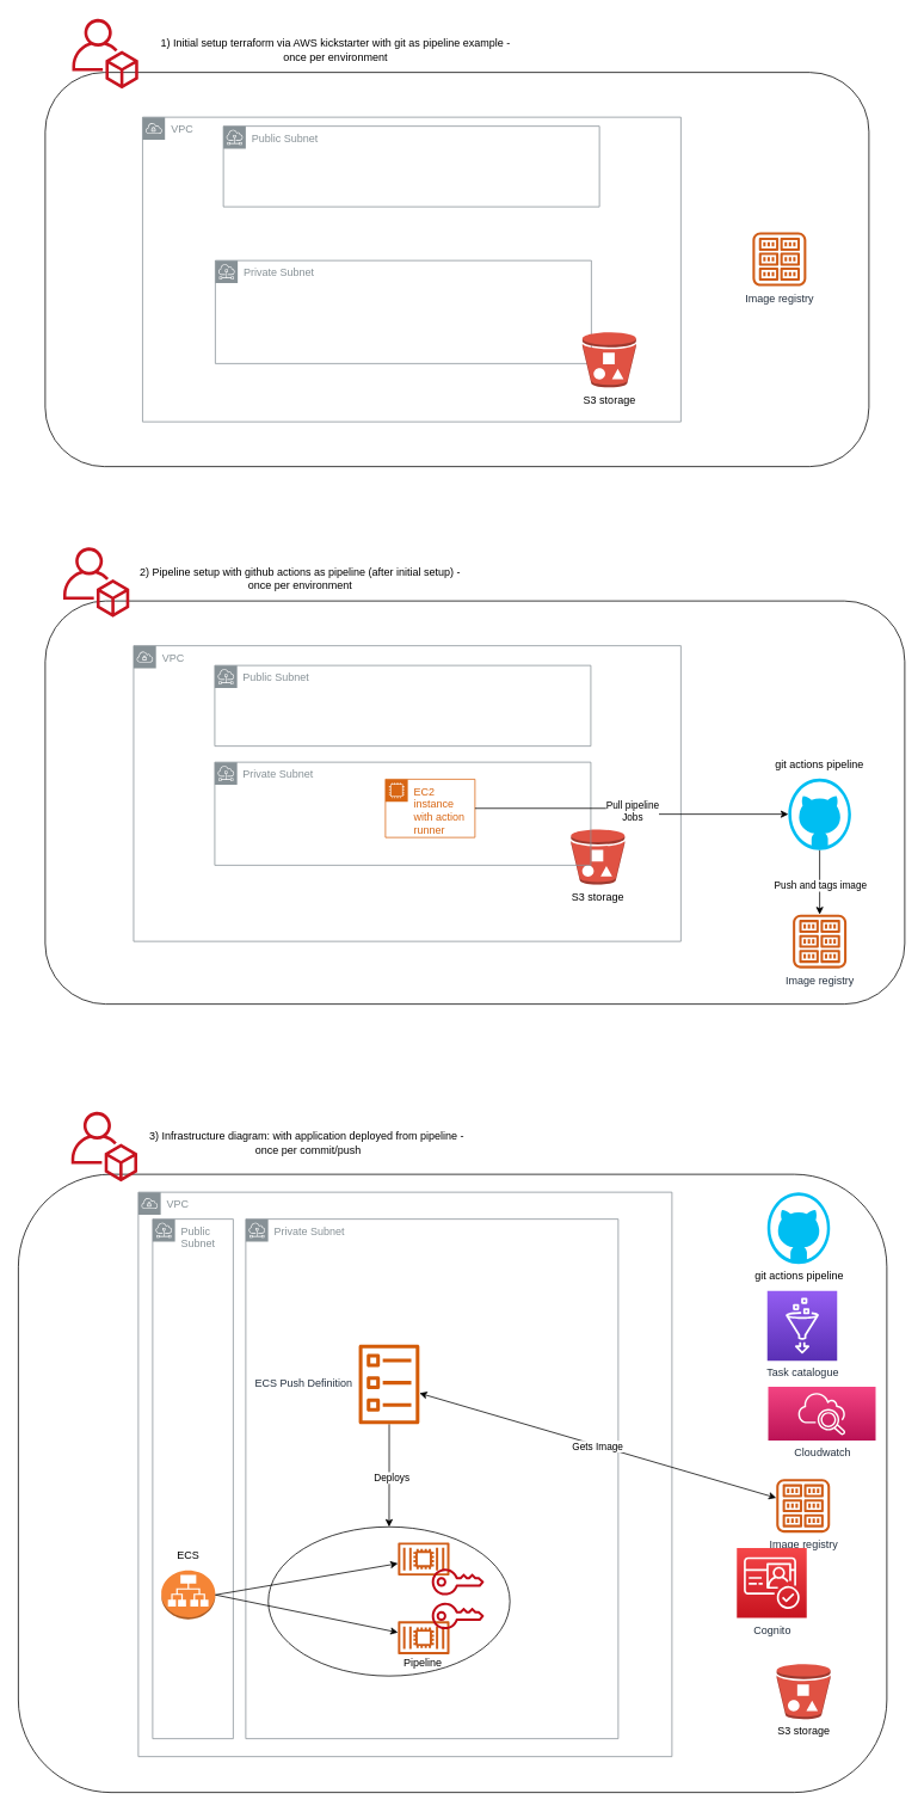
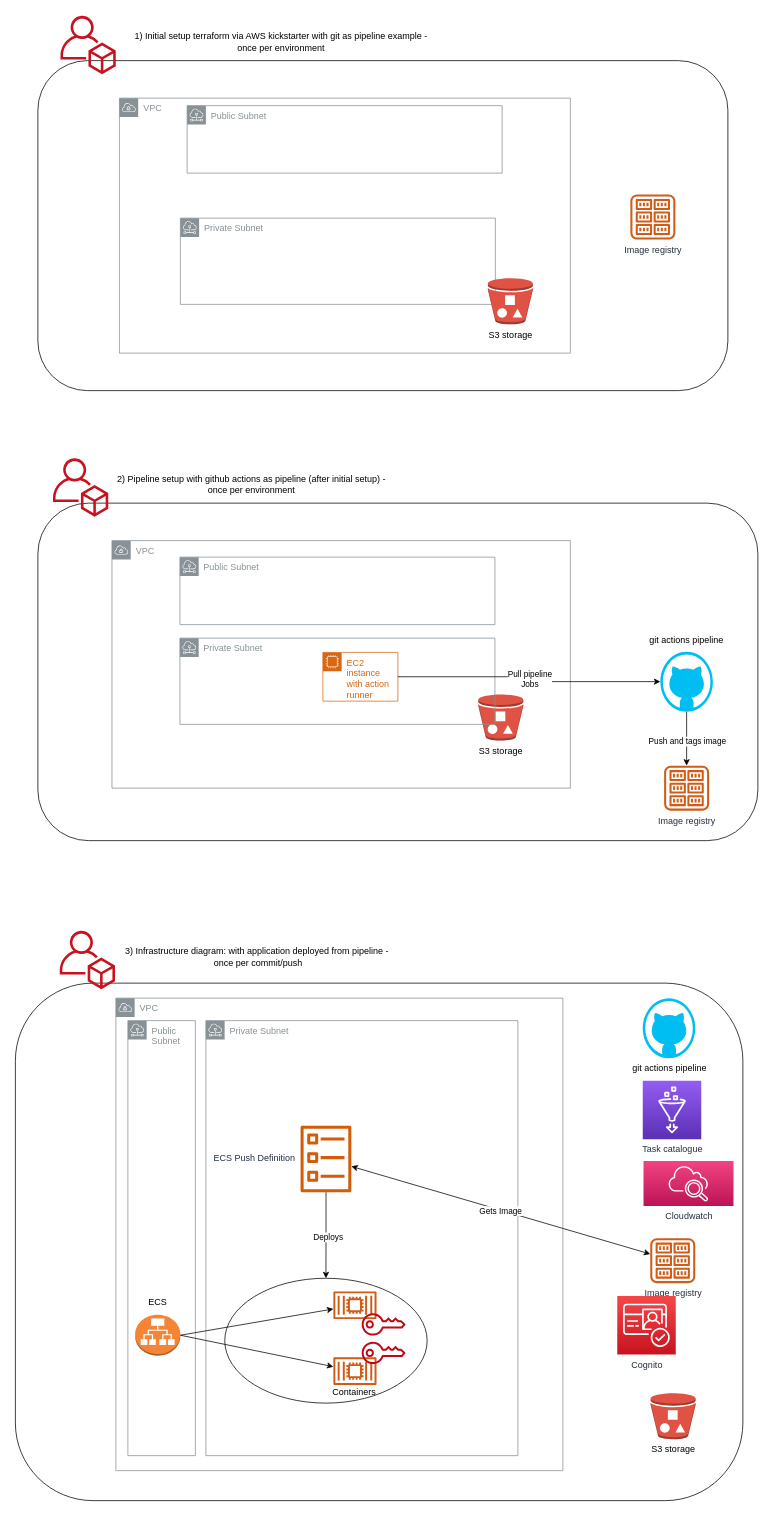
  <mxCell id="0" />
  <mxCell id="1" parent="0" />
  <mxCell id="2" value="" style="rounded=1;whiteSpace=wrap;html=1;" parent="1" vertex="1"><mxGeometry x="20" y="1310" width="970" height="690" as="geometry" /></mxCell>
  <mxCell id="3" value="VPC" style="outlineConnect=0;gradientColor=none;html=1;whiteSpace=wrap;fontSize=12;fontStyle=0;shape=mxgraph.aws4.group;grIcon=mxgraph.aws4.group_vpc;strokeColor=#879196;fillColor=none;verticalAlign=top;align=left;spacingLeft=30;fontColor=#879196;dashed=0;" parent="1" vertex="1"><mxGeometry x="154" y="1330" width="596" height="630" as="geometry" /></mxCell>
  <mxCell id="4" value="Private Subnet" style="outlineConnect=0;gradientColor=none;html=1;whiteSpace=wrap;fontSize=12;fontStyle=0;shape=mxgraph.aws4.group;grIcon=mxgraph.aws4.group_subnet;strokeColor=#879196;fillColor=none;verticalAlign=top;align=left;spacingLeft=30;fontColor=#879196;dashed=0;" parent="1" vertex="1"><mxGeometry x="274" y="1360" width="416" height="580" as="geometry" /></mxCell>
  <mxCell id="5" value="" style="group" parent="1" vertex="1" connectable="0"><mxGeometry x="324" y="1620" width="380" height="250" as="geometry" /></mxCell>
  <mxCell id="6" value="" style="group" parent="5" vertex="1" connectable="0"><mxGeometry x="5.04" y="10" width="355.96" height="240" as="geometry" /></mxCell>
  <mxCell id="7" value="" style="ellipse;whiteSpace=wrap;html=1;" parent="6" vertex="1"><mxGeometry x="-29.86" y="73.5" width="269.86" height="166.5" as="geometry" /></mxCell>
  <mxCell id="8" value="" style="outlineConnect=0;fontColor=#232F3E;gradientColor=none;fillColor=#D05C17;strokeColor=none;dashed=0;verticalLabelPosition=bottom;verticalAlign=top;align=center;html=1;fontSize=12;fontStyle=0;aspect=fixed;pointerEvents=1;shape=mxgraph.aws4.container_2;" parent="6" vertex="1"><mxGeometry x="114.919" y="178.876" width="57.602" height="36.925" as="geometry" /></mxCell>
  <mxCell id="9" value="" style="outlineConnect=0;fontColor=#232F3E;gradientColor=none;fillColor=#D05C17;strokeColor=none;dashed=0;verticalLabelPosition=bottom;verticalAlign=top;align=center;html=1;fontSize=12;fontStyle=0;aspect=fixed;pointerEvents=1;shape=mxgraph.aws4.container_2;" parent="6" vertex="1"><mxGeometry x="114.922" y="91.046" width="57.602" height="36.925" as="geometry" /></mxCell>
  <mxCell id="10" value="" style="sketch=0;outlineConnect=0;fontColor=#232F3E;gradientColor=none;fillColor=#BF0816;strokeColor=none;dashed=0;verticalLabelPosition=bottom;verticalAlign=top;align=center;html=1;fontSize=12;fontStyle=0;aspect=fixed;pointerEvents=1;shape=mxgraph.aws4.addon;" parent="6" vertex="1"><mxGeometry x="152.71" y="120" width="58.5" height="30" as="geometry" /></mxCell>
  <mxCell id="11" value="" style="sketch=0;outlineConnect=0;fontColor=#232F3E;gradientColor=none;fillColor=#BF0816;strokeColor=none;dashed=0;verticalLabelPosition=bottom;verticalAlign=top;align=center;html=1;fontSize=12;fontStyle=0;aspect=fixed;pointerEvents=1;shape=mxgraph.aws4.addon;" parent="6" vertex="1"><mxGeometry x="152.71" y="158" width="58.5" height="30" as="geometry" /></mxCell>
- <mxCell id="12" value="Pipeline" style="text;html=1;strokeColor=none;fillColor=none;align=center;verticalAlign=middle;whiteSpace=wrap;rounded=0;" parent="6" vertex="1"><mxGeometry x="112.52" y="210" width="60" height="30" as="geometry" /></mxCell>
+ <mxCell id="12" value="Containers" style="text;html=1;strokeColor=none;fillColor=none;align=center;verticalAlign=middle;whiteSpace=wrap;rounded=0;" parent="6" vertex="1"><mxGeometry x="112.52" y="210" width="60" height="30" as="geometry" /></mxCell>
  <mxCell id="13" value="" style="rounded=1;whiteSpace=wrap;html=1;" parent="1" vertex="1"><mxGeometry x="50" y="80" width="920" height="440" as="geometry" /></mxCell>
  <mxCell id="14" value="" style="outlineConnect=0;fontColor=#232F3E;gradientColor=none;fillColor=#C7131F;strokeColor=none;dashed=0;verticalLabelPosition=bottom;verticalAlign=top;align=center;html=1;fontSize=12;fontStyle=0;aspect=fixed;pointerEvents=1;shape=mxgraph.aws4.organizations_account;" parent="1" vertex="1"><mxGeometry x="80" y="20" width="74" height="78" as="geometry" /></mxCell>
  <mxCell id="15" value="VPC" style="outlineConnect=0;gradientColor=none;html=1;whiteSpace=wrap;fontSize=12;fontStyle=0;shape=mxgraph.aws4.group;grIcon=mxgraph.aws4.group_vpc;strokeColor=#879196;fillColor=none;verticalAlign=top;align=left;spacingLeft=30;fontColor=#879196;dashed=0;" parent="1" vertex="1"><mxGeometry x="158.75" y="130" width="601.25" height="340" as="geometry" /></mxCell>
  <mxCell id="16" value="1) Initial setup terraform via AWS kickstarter with git as pipeline example - &lt;br&gt;once per environment" style="text;html=1;strokeColor=none;fillColor=none;align=center;verticalAlign=middle;whiteSpace=wrap;rounded=0;" parent="1" vertex="1"><mxGeometry x="158.75" y="35" width="431.25" height="40" as="geometry" /></mxCell>
  <mxCell id="17" value="Image registry" style="outlineConnect=0;fontColor=#232F3E;gradientColor=none;fillColor=#D05C17;strokeColor=none;dashed=0;verticalLabelPosition=bottom;verticalAlign=top;align=center;html=1;fontSize=12;fontStyle=0;aspect=fixed;pointerEvents=1;shape=mxgraph.aws4.registry;" parent="1" vertex="1"><mxGeometry x="840" y="258.5" width="60" height="60" as="geometry" /></mxCell>
  <mxCell id="18" value="Private Subnet" style="outlineConnect=0;gradientColor=none;html=1;whiteSpace=wrap;fontSize=12;fontStyle=0;shape=mxgraph.aws4.group;grIcon=mxgraph.aws4.group_subnet;strokeColor=#879196;fillColor=none;verticalAlign=top;align=left;spacingLeft=30;fontColor=#879196;dashed=0;" parent="1" vertex="1"><mxGeometry x="240" y="290" width="420" height="115" as="geometry" /></mxCell>
  <mxCell id="19" value="" style="outlineConnect=0;fontColor=#232F3E;gradientColor=none;fillColor=#C7131F;strokeColor=none;dashed=0;verticalLabelPosition=bottom;verticalAlign=top;align=center;html=1;fontSize=12;fontStyle=0;aspect=fixed;pointerEvents=1;shape=mxgraph.aws4.organizations_account;" parent="1" vertex="1"><mxGeometry x="79" y="1240" width="74" height="78" as="geometry" /></mxCell>
  <mxCell id="20" value="3) Infrastructure diagram: with application deployed from pipeline -&amp;nbsp;&lt;br&gt;once per commit/push" style="text;html=1;strokeColor=none;fillColor=none;align=center;verticalAlign=middle;whiteSpace=wrap;rounded=0;" parent="1" vertex="1"><mxGeometry x="157.75" y="1255" width="372" height="40" as="geometry" /></mxCell>
  <mxCell id="21" value="Image registry" style="outlineConnect=0;fontColor=#232F3E;gradientColor=none;fillColor=#D05C17;strokeColor=none;dashed=0;verticalLabelPosition=bottom;verticalAlign=top;align=center;html=1;fontSize=12;fontStyle=0;aspect=fixed;pointerEvents=1;shape=mxgraph.aws4.registry;" parent="1" vertex="1"><mxGeometry x="866.5" y="1650" width="60" height="60" as="geometry" /></mxCell>
  <mxCell id="22" value="S3 storage" style="outlineConnect=0;dashed=0;verticalLabelPosition=bottom;verticalAlign=top;align=center;html=1;shape=mxgraph.aws3.bucket_with_objects;fillColor=#E05243;gradientColor=none;" parent="1" vertex="1"><mxGeometry x="650" y="370" width="60" height="61.5" as="geometry" /></mxCell>
  <mxCell id="23" value="git actions pipeline" style="verticalLabelPosition=bottom;html=1;verticalAlign=top;align=center;strokeColor=none;fillColor=#00BEF2;shape=mxgraph.azure.github_code;pointerEvents=1;" parent="1" vertex="1"><mxGeometry x="856.5" y="1330" width="70" height="80" as="geometry" /></mxCell>
  <mxCell id="24" value="Public Subnet" style="outlineConnect=0;gradientColor=none;html=1;whiteSpace=wrap;fontSize=12;fontStyle=0;shape=mxgraph.aws4.group;grIcon=mxgraph.aws4.group_subnet;strokeColor=#879196;fillColor=none;verticalAlign=top;align=left;spacingLeft=30;fontColor=#879196;dashed=0;" parent="1" vertex="1"><mxGeometry x="249" y="140" width="420" height="90" as="geometry" /></mxCell>
  <mxCell id="25" value="Public Subnet" style="outlineConnect=0;gradientColor=none;html=1;whiteSpace=wrap;fontSize=12;fontStyle=0;shape=mxgraph.aws4.group;grIcon=mxgraph.aws4.group_subnet;strokeColor=#879196;fillColor=none;verticalAlign=top;align=left;spacingLeft=30;fontColor=#879196;dashed=0;" parent="1" vertex="1"><mxGeometry x="170" y="1360" width="90" height="580" as="geometry" /></mxCell>
  <mxCell id="26" value="" style="rounded=1;whiteSpace=wrap;html=1;" parent="1" vertex="1"><mxGeometry x="50" y="670" width="960" height="450" as="geometry" /></mxCell>
  <mxCell id="27" value="" style="outlineConnect=0;fontColor=#232F3E;gradientColor=none;fillColor=#C7131F;strokeColor=none;dashed=0;verticalLabelPosition=bottom;verticalAlign=top;align=center;html=1;fontSize=12;fontStyle=0;aspect=fixed;pointerEvents=1;shape=mxgraph.aws4.organizations_account;" parent="1" vertex="1"><mxGeometry x="70" y="610" width="74" height="78" as="geometry" /></mxCell>
  <mxCell id="28" value="VPC" style="outlineConnect=0;gradientColor=none;html=1;whiteSpace=wrap;fontSize=12;fontStyle=0;shape=mxgraph.aws4.group;grIcon=mxgraph.aws4.group_vpc;strokeColor=#879196;fillColor=none;verticalAlign=top;align=left;spacingLeft=30;fontColor=#879196;dashed=0;" parent="1" vertex="1"><mxGeometry x="148.75" y="720" width="611.25" height="330" as="geometry" /></mxCell>
  <mxCell id="29" value="2) Pipeline setup with github actions as pipeline (after initial setup) - once per environment" style="text;html=1;strokeColor=none;fillColor=none;align=center;verticalAlign=middle;whiteSpace=wrap;rounded=0;" parent="1" vertex="1"><mxGeometry x="148.75" y="625" width="372" height="40" as="geometry" /></mxCell>
  <mxCell id="30" value="Image registry" style="outlineConnect=0;fontColor=#232F3E;gradientColor=none;fillColor=#D05C17;strokeColor=none;dashed=0;verticalLabelPosition=bottom;verticalAlign=top;align=center;html=1;fontSize=12;fontStyle=0;aspect=fixed;pointerEvents=1;shape=mxgraph.aws4.registry;" parent="1" vertex="1"><mxGeometry x="885" y="1020" width="60" height="60" as="geometry" /></mxCell>
  <mxCell id="31" value="S3 storage&lt;br&gt;" style="outlineConnect=0;dashed=0;verticalLabelPosition=bottom;verticalAlign=top;align=center;html=1;shape=mxgraph.aws3.bucket_with_objects;fillColor=#E05243;gradientColor=none;" parent="1" vertex="1"><mxGeometry x="637.25" y="925" width="60" height="61.5" as="geometry" /></mxCell>
  <mxCell id="32" value="" style="edgeStyle=orthogonalEdgeStyle;rounded=0;orthogonalLoop=1;jettySize=auto;html=1;" parent="1" source="34" target="30" edge="1"><mxGeometry relative="1" as="geometry" /></mxCell>
  <mxCell id="33" value="Push and tags image" style="edgeLabel;html=1;align=center;verticalAlign=middle;resizable=0;points=[];" parent="32" vertex="1" connectable="0"><mxGeometry x="-0.133" y="1" relative="1" as="geometry"><mxPoint x="-1" y="8" as="offset" /></mxGeometry></mxCell>
  <mxCell id="34" value="" style="verticalLabelPosition=bottom;html=1;verticalAlign=top;align=center;strokeColor=none;fillColor=#00BEF2;shape=mxgraph.azure.github_code;pointerEvents=1;" parent="1" vertex="1"><mxGeometry x="880" y="868" width="70" height="80" as="geometry" /></mxCell>
  <mxCell id="35" value="Private Subnet" style="outlineConnect=0;gradientColor=none;html=1;whiteSpace=wrap;fontSize=12;fontStyle=0;shape=mxgraph.aws4.group;grIcon=mxgraph.aws4.group_subnet;strokeColor=#879196;fillColor=none;verticalAlign=top;align=left;spacingLeft=30;fontColor=#879196;dashed=0;" parent="1" vertex="1"><mxGeometry x="239.38" y="850" width="420" height="115" as="geometry" /></mxCell>
  <mxCell id="36" value="EC2 instance with action runner" style="points=[[0,0],[0.25,0],[0.5,0],[0.75,0],[1,0],[1,0.25],[1,0.5],[1,0.75],[1,1],[0.75,1],[0.5,1],[0.25,1],[0,1],[0,0.75],[0,0.5],[0,0.25]];outlineConnect=0;gradientColor=none;html=1;whiteSpace=wrap;fontSize=12;fontStyle=0;shape=mxgraph.aws4.group;grIcon=mxgraph.aws4.group_ec2_instance_contents;strokeColor=#D86613;fillColor=none;verticalAlign=top;align=left;spacingLeft=30;fontColor=#D86613;dashed=0;" parent="1" vertex="1"><mxGeometry x="430" y="869" width="100" height="65" as="geometry" /></mxCell>
  <mxCell id="37" value="" style="endArrow=classic;html=1;rounded=0;edgeStyle=orthogonalEdgeStyle;entryX=0;entryY=0.5;entryDx=0;entryDy=0;entryPerimeter=0;exitX=1;exitY=0.5;exitDx=0;exitDy=0;" parent="1" source="36" target="34" edge="1"><mxGeometry x="-30" y="2570" as="geometry"><mxPoint x="530" y="810" as="sourcePoint" /><mxPoint x="630" y="810" as="targetPoint" /></mxGeometry></mxCell>
  <mxCell id="38" value="Pull pipeline&lt;br&gt;Jobs" style="edgeLabel;resizable=0;html=1;align=center;verticalAlign=middle;" parent="37" connectable="0" vertex="1"><mxGeometry relative="1" as="geometry" /></mxCell>
  <mxCell id="39" value="Public Subnet" style="outlineConnect=0;gradientColor=none;html=1;whiteSpace=wrap;fontSize=12;fontStyle=0;shape=mxgraph.aws4.group;grIcon=mxgraph.aws4.group_subnet;strokeColor=#879196;fillColor=none;verticalAlign=top;align=left;spacingLeft=30;fontColor=#879196;dashed=0;" parent="1" vertex="1"><mxGeometry x="239.38" y="742" width="420" height="90" as="geometry" /></mxCell>
  <mxCell id="40" value="Cognito" style="sketch=0;points=[[0,0,0],[0.25,0,0],[0.5,0,0],[0.75,0,0],[1,0,0],[0,1,0],[0.25,1,0],[0.5,1,0],[0.75,1,0],[1,1,0],[0,0.25,0],[0,0.5,0],[0,0.75,0],[1,0.25,0],[1,0.5,0],[1,0.75,0]];outlineConnect=0;fontColor=#232F3E;gradientColor=#F54749;gradientDirection=north;fillColor=#C7131F;strokeColor=#ffffff;dashed=0;verticalLabelPosition=bottom;verticalAlign=top;align=center;html=1;fontSize=12;fontStyle=0;aspect=fixed;shape=mxgraph.aws4.resourceIcon;resIcon=mxgraph.aws4.cognito;" parent="1" vertex="1"><mxGeometry x="822.5" y="1727.22" width="78" height="78" as="geometry" /></mxCell>
  <mxCell id="41" style="edgeStyle=orthogonalEdgeStyle;rounded=0;orthogonalLoop=1;jettySize=auto;html=1;" parent="1" source="43" target="7" edge="1"><mxGeometry relative="1" as="geometry" /></mxCell>
  <mxCell id="42" value="Deploys" style="edgeLabel;html=1;align=center;verticalAlign=middle;resizable=0;points=[];" parent="41" vertex="1" connectable="0"><mxGeometry x="0.051" y="2" relative="1" as="geometry"><mxPoint as="offset" /></mxGeometry></mxCell>
  <mxCell id="43" value="" style="sketch=0;outlineConnect=0;fontColor=#232F3E;gradientColor=none;fillColor=#D45B07;strokeColor=none;dashed=0;verticalLabelPosition=bottom;verticalAlign=top;align=center;html=1;fontSize=12;fontStyle=0;aspect=fixed;pointerEvents=1;shape=mxgraph.aws4.ecs_task;" parent="1" vertex="1"><mxGeometry x="399.86" y="1500" width="68.5" height="88.86" as="geometry" /></mxCell>
  <mxCell id="44" value="" style="endArrow=classic;startArrow=classic;html=1;rounded=0;" parent="1" source="43" target="21" edge="1"><mxGeometry width="50" height="50" relative="1" as="geometry"><mxPoint x="220" y="1700" as="sourcePoint" /><mxPoint x="270" y="1650" as="targetPoint" /><Array as="points" /></mxGeometry></mxCell>
  <mxCell id="45" value="Gets Image" style="edgeLabel;html=1;align=center;verticalAlign=middle;resizable=0;points=[];" parent="44" vertex="1" connectable="0"><mxGeometry x="-0.005" y="-1" relative="1" as="geometry"><mxPoint as="offset" /></mxGeometry></mxCell>
  <mxCell id="46" value="&lt;span style=&quot;color: rgb(35 , 47 , 62)&quot;&gt;ECS Push Definition&lt;/span&gt;" style="text;html=1;strokeColor=none;fillColor=none;align=center;verticalAlign=middle;whiteSpace=wrap;rounded=0;" parent="1" vertex="1"><mxGeometry x="274" y="1529.43" width="130" height="30" as="geometry" /></mxCell>
  <mxCell id="47" value="S3 storage&lt;br&gt;" style="outlineConnect=0;dashed=0;verticalLabelPosition=bottom;verticalAlign=top;align=center;html=1;shape=mxgraph.aws3.bucket_with_objects;fillColor=#E05243;gradientColor=none;" parent="1" vertex="1"><mxGeometry x="867" y="1856.59" width="60" height="61.5" as="geometry" /></mxCell>
  <mxCell id="48" value="&lt;span&gt;git actions pipeline&lt;/span&gt;" style="text;html=1;strokeColor=none;fillColor=none;align=center;verticalAlign=middle;whiteSpace=wrap;rounded=0;" parent="1" vertex="1"><mxGeometry x="840" y="838" width="150" height="30" as="geometry" /></mxCell>
  <mxCell id="49" value="Cloudwatch" style="sketch=0;points=[[0,0,0],[0.25,0,0],[0.5,0,0],[0.75,0,0],[1,0,0],[0,1,0],[0.25,1,0],[0.5,1,0],[0.75,1,0],[1,1,0],[0,0.25,0],[0,0.5,0],[0,0.75,0],[1,0.25,0],[1,0.5,0],[1,0.75,0]];points=[[0,0,0],[0.25,0,0],[0.5,0,0],[0.75,0,0],[1,0,0],[0,1,0],[0.25,1,0],[0.5,1,0],[0.75,1,0],[1,1,0],[0,0.25,0],[0,0.5,0],[0,0.75,0],[1,0.25,0],[1,0.5,0],[1,0.75,0]];outlineConnect=0;fontColor=#232F3E;gradientColor=#F34482;gradientDirection=north;fillColor=#BC1356;strokeColor=#ffffff;dashed=0;verticalLabelPosition=bottom;verticalAlign=top;align=center;html=1;fontSize=12;fontStyle=0;aspect=fixed;shape=mxgraph.aws4.resourceIcon;resIcon=mxgraph.aws4.cloudwatch_2;" parent="1" vertex="1"><mxGeometry x="857.5" y="1547" width="120" height="60" as="geometry" /></mxCell>
  <mxCell id="50" value="Task catalogue" style="sketch=0;points=[[0,0,0],[0.25,0,0],[0.5,0,0],[0.75,0,0],[1,0,0],[0,1,0],[0.25,1,0],[0.5,1,0],[0.75,1,0],[1,1,0],[0,0.25,0],[0,0.5,0],[0,0.75,0],[1,0.25,0],[1,0.5,0],[1,0.75,0]];outlineConnect=0;fontColor=#232F3E;gradientColor=#945DF2;gradientDirection=north;fillColor=#5A30B5;strokeColor=#ffffff;dashed=0;verticalLabelPosition=bottom;verticalAlign=top;align=center;html=1;fontSize=12;fontStyle=0;aspect=fixed;shape=mxgraph.aws4.resourceIcon;resIcon=mxgraph.aws4.glue;" parent="1" vertex="1"><mxGeometry x="856.5" y="1440" width="78" height="78" as="geometry" /></mxCell>
  <mxCell id="51" value="" style="outlineConnect=0;dashed=0;verticalLabelPosition=bottom;verticalAlign=top;align=center;html=1;shape=mxgraph.aws3.application_load_balancer;fillColor=#F58536;gradientColor=none;" parent="1" vertex="1"><mxGeometry x="179.73" y="1752.216" width="60.273" height="54.518" as="geometry" /></mxCell>
  <mxCell id="52" value="" style="endArrow=classic;html=1;exitX=1;exitY=0.5;exitDx=0;exitDy=0;exitPerimeter=0;" parent="1" source="51" target="9" edge="1"><mxGeometry width="50" height="50" relative="1" as="geometry"><mxPoint x="371.003" y="1864.154" as="sourcePoint" /><mxPoint x="414.679" y="1826.295" as="targetPoint" /></mxGeometry></mxCell>
  <mxCell id="53" value="" style="endArrow=classic;html=1;exitX=1;exitY=0.5;exitDx=0;exitDy=0;exitPerimeter=0;" parent="1" source="51" target="8" edge="1"><mxGeometry width="50" height="50" relative="1" as="geometry"><mxPoint x="381.048" y="1852.796" as="sourcePoint" /><mxPoint x="440.884" y="1833.497" as="targetPoint" /></mxGeometry></mxCell>
  <mxCell id="54" value="ECS" style="text;html=1;strokeColor=none;fillColor=none;align=center;verticalAlign=middle;whiteSpace=wrap;rounded=0;" parent="1" vertex="1"><mxGeometry x="180" y="1720" width="60" height="30" as="geometry" /></mxCell>
